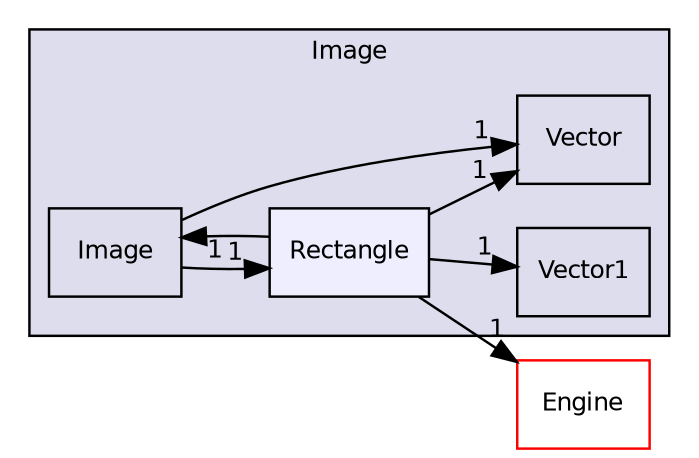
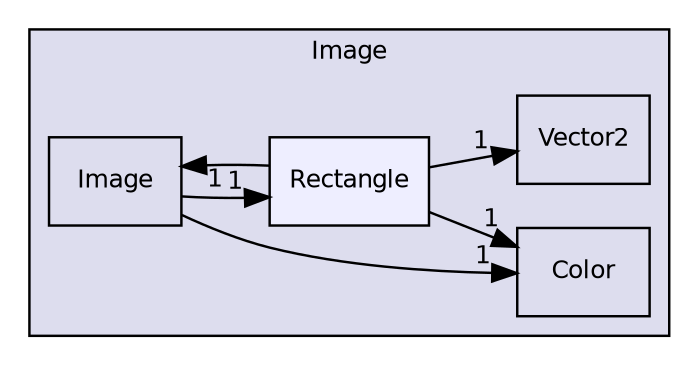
  digraph {
    compound=true
    rankdir=LR
    node [fontname=Helvetica fontsize=10 shape=box]
    edge [headlabel=1 labeldistance=1.5 labelfontname=Helvetica labelfontsize=10]
-   n1 [label=Vector]
+   n1 [label=Color]
    n2 [label=Image]
-   n3 [label=Vector1]
+   n3 [label=Vector2]
    n4 [fillcolor="#eeeeff" label=Rectangle pencolor=black style=filled]
-   n5 [color=red fillcolor=white label=Engine style=filled]
    subgraph cluster_1 {
      bgcolor="#ddddee"
      fontname=Helvetica
      fontsize=10
      label=Image
      pencolor=black
      n1
      n2
      n3
      n4
    }
    n2 -> n1
    n2 -> n4
    n4 -> n1
    n4 -> n2
    n4 -> n3
-   n4 -> n5
  }
